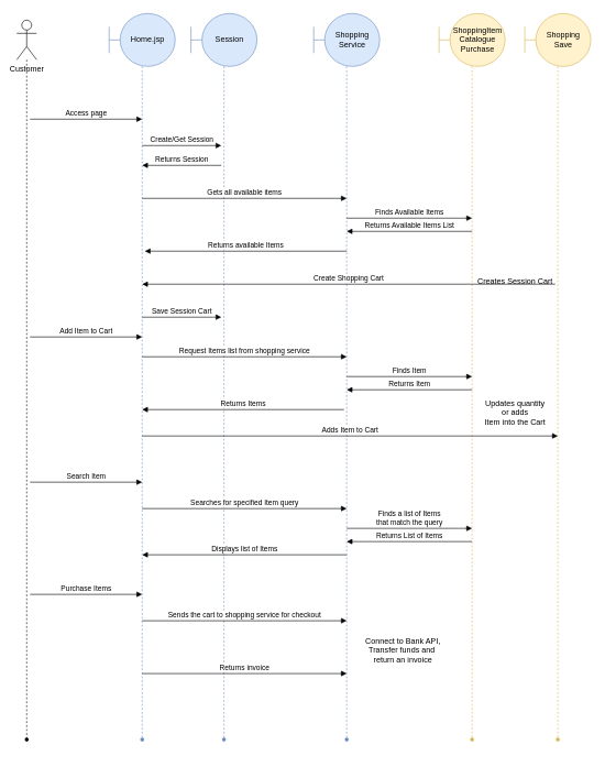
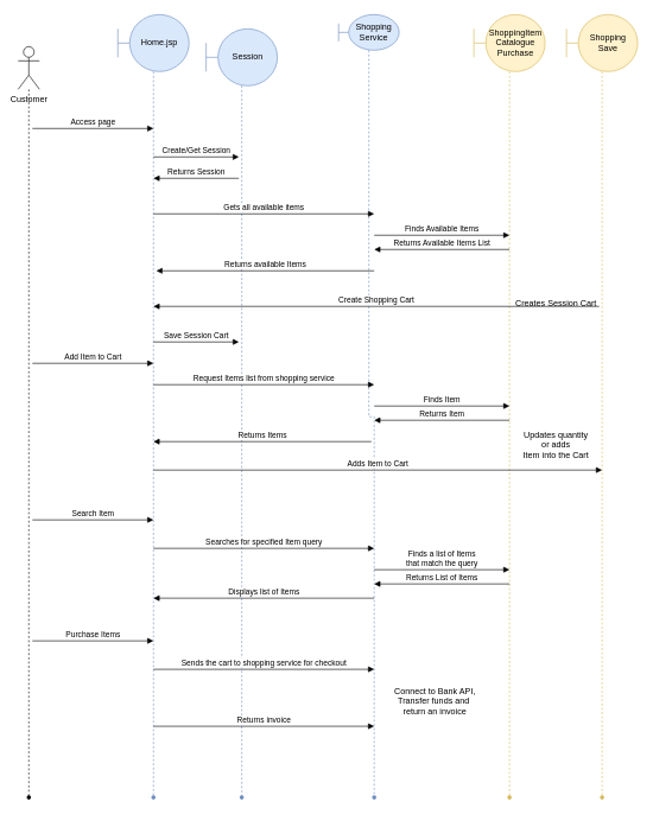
  <mxCell id="0" />
  <mxCell id="1" parent="0" />
  <mxCell id="2" value="" style="edgeStyle=orthogonalEdgeStyle;rounded=0;orthogonalLoop=1;jettySize=auto;html=1;dashed=1;endArrow=none;endFill=0;strokeColor=#6c8ebf;fillColor=#dae8fc;" edge="1" parent="1" source="3" target="12"><mxGeometry relative="1" as="geometry" /></mxCell>
  <mxCell id="3" value="Home.jsp" style="shape=umlBoundary;whiteSpace=wrap;html=1;fillColor=#dae8fc;strokeColor=#6c8ebf;" vertex="1" parent="1"><mxGeometry x="165" y="20" width="100" height="80" as="geometry" /></mxCell>
  <mxCell id="4" value="" style="edgeStyle=orthogonalEdgeStyle;rounded=0;orthogonalLoop=1;jettySize=auto;html=1;dashed=1;endArrow=none;endFill=0;strokeColor=#6c8ebf;fillColor=#dae8fc;" edge="1" parent="1" source="5" target="13"><mxGeometry relative="1" as="geometry" /></mxCell>
- <mxCell id="5" value="Session" style="shape=umlBoundary;whiteSpace=wrap;html=1;fillColor=#dae8fc;strokeColor=#6c8ebf;" vertex="1" parent="1"><mxGeometry x="289" y="20" width="100" height="80" as="geometry" /></mxCell>
+ <mxCell id="5" value="Session" style="shape=umlBoundary;whiteSpace=wrap;html=1;fillColor=#dae8fc;strokeColor=#6c8ebf;" vertex="1" parent="1"><mxGeometry x="289" y="40" width="100" height="80" as="geometry" /></mxCell>
  <mxCell id="6" value="" style="edgeStyle=orthogonalEdgeStyle;rounded=0;orthogonalLoop=1;jettySize=auto;html=1;dashed=1;endArrow=none;endFill=0;strokeColor=#6c8ebf;fillColor=#dae8fc;" edge="1" parent="1" source="7" target="14"><mxGeometry relative="1" as="geometry" /></mxCell>
- <mxCell id="7" value="Shopping Service" style="shape=umlBoundary;whiteSpace=wrap;html=1;fillColor=#dae8fc;strokeColor=#6c8ebf;" vertex="1" parent="1"><mxGeometry x="475" y="20" width="100" height="80" as="geometry" /></mxCell>
+ <mxCell id="7" value="Shopping Service" style="shape=umlBoundary;whiteSpace=wrap;html=1;fillColor=#dae8fc;strokeColor=#6c8ebf;" vertex="1" parent="1"><mxGeometry x="475" y="20" width="85" height="50" as="geometry" /></mxCell>
  <mxCell id="8" value="" style="edgeStyle=orthogonalEdgeStyle;rounded=0;orthogonalLoop=1;jettySize=auto;html=1;dashed=1;endArrow=none;endFill=0;strokeColor=#d6b656;fillColor=#fff2cc;" edge="1" parent="1" source="9" target="15"><mxGeometry relative="1" as="geometry" /></mxCell>
  <mxCell id="9" value="Shopping Save" style="shape=umlBoundary;whiteSpace=wrap;html=1;fillColor=#fff2cc;strokeColor=#d6b656;" vertex="1" parent="1"><mxGeometry x="795" y="20" width="100" height="80" as="geometry" /></mxCell>
  <mxCell id="10" value="" style="edgeStyle=orthogonalEdgeStyle;rounded=0;orthogonalLoop=1;jettySize=auto;html=1;endArrow=none;endFill=0;strokeColor=#000000;dashed=1;" edge="1" parent="1" source="11" target="32"><mxGeometry relative="1" as="geometry" /></mxCell>
- <mxCell id="11" value="Customer" style="shape=umlActor;verticalLabelPosition=bottom;verticalAlign=top;html=1;" vertex="1" parent="1"><mxGeometry x="25" y="30" width="30" height="60" as="geometry" /></mxCell>
+ <mxCell id="11" value="Customer" style="shape=umlActor;verticalLabelPosition=bottom;verticalAlign=top;html=1;" vertex="1" parent="1"><mxGeometry x="25" y="65" width="30" height="60" as="geometry" /></mxCell>
  <mxCell id="12" value="" style="shape=waypoint;sketch=0;size=6;pointerEvents=1;points=[];fillColor=#dae8fc;resizable=0;rotatable=0;perimeter=centerPerimeter;snapToPoint=1;strokeColor=#6c8ebf;" vertex="1" parent="1"><mxGeometry x="195" y="1100" width="40" height="40" as="geometry" /></mxCell>
  <mxCell id="13" value="" style="shape=waypoint;sketch=0;size=6;pointerEvents=1;points=[];fillColor=#dae8fc;resizable=0;rotatable=0;perimeter=centerPerimeter;snapToPoint=1;strokeColor=#6c8ebf;" vertex="1" parent="1"><mxGeometry x="319" y="1100" width="40" height="40" as="geometry" /></mxCell>
  <mxCell id="14" value="" style="shape=waypoint;sketch=0;size=6;pointerEvents=1;points=[];fillColor=#dae8fc;resizable=0;rotatable=0;perimeter=centerPerimeter;snapToPoint=1;strokeColor=#6c8ebf;" vertex="1" parent="1"><mxGeometry x="505" y="1100" width="40" height="40" as="geometry" /></mxCell>
  <mxCell id="15" value="" style="shape=waypoint;sketch=0;size=6;pointerEvents=1;points=[];fillColor=#fff2cc;resizable=0;rotatable=0;perimeter=centerPerimeter;snapToPoint=1;strokeColor=#d6b656;" vertex="1" parent="1"><mxGeometry x="825" y="1100" width="40" height="40" as="geometry" /></mxCell>
  <mxCell id="16" value="Access page" style="html=1;verticalAlign=bottom;endArrow=block;rounded=0;strokeColor=#000000;" edge="1" parent="1"><mxGeometry width="80" relative="1" as="geometry"><mxPoint x="45" y="180" as="sourcePoint" /><mxPoint x="215" y="180" as="targetPoint" /></mxGeometry></mxCell>
  <mxCell id="17" value="Create/Get Session" style="html=1;verticalAlign=bottom;endArrow=block;rounded=0;strokeColor=#000000;" edge="1" parent="1"><mxGeometry width="80" relative="1" as="geometry"><mxPoint x="215" y="220" as="sourcePoint" /><mxPoint x="335" y="220" as="targetPoint" /></mxGeometry></mxCell>
  <mxCell id="18" value="Returns Session" style="html=1;verticalAlign=bottom;endArrow=block;rounded=0;strokeColor=#000000;" edge="1" parent="1"><mxGeometry width="80" relative="1" as="geometry"><mxPoint x="335" y="250" as="sourcePoint" /><mxPoint x="215" y="250" as="targetPoint" /></mxGeometry></mxCell>
  <mxCell id="19" value="Gets all available items" style="html=1;verticalAlign=bottom;endArrow=block;rounded=0;strokeColor=#000000;" edge="1" parent="1"><mxGeometry width="80" relative="1" as="geometry"><mxPoint x="215" y="300" as="sourcePoint" /><mxPoint x="525" y="300" as="targetPoint" /></mxGeometry></mxCell>
  <mxCell id="20" value="Returns available Items" style="html=1;verticalAlign=bottom;endArrow=block;rounded=0;strokeColor=#000000;" edge="1" parent="1"><mxGeometry width="80" relative="1" as="geometry"><mxPoint x="525" y="380" as="sourcePoint" /><mxPoint x="219" y="380" as="targetPoint" /></mxGeometry></mxCell>
  <mxCell id="21" value="" style="edgeStyle=orthogonalEdgeStyle;rounded=0;orthogonalLoop=1;jettySize=auto;html=1;dashed=1;endArrow=none;endFill=0;strokeColor=#d6b656;fillColor=#fff2cc;" edge="1" parent="1" source="22" target="23"><mxGeometry relative="1" as="geometry" /></mxCell>
  <mxCell id="22" value="ShoppingItem&lt;br&gt;Catalogue&lt;br&gt;Purchase" style="shape=umlBoundary;whiteSpace=wrap;html=1;fillColor=#fff2cc;strokeColor=#d6b656;" vertex="1" parent="1"><mxGeometry x="665" y="20" width="100" height="80" as="geometry" /></mxCell>
  <mxCell id="23" value="" style="shape=waypoint;sketch=0;size=6;pointerEvents=1;points=[];fillColor=#fff2cc;resizable=0;rotatable=0;perimeter=centerPerimeter;snapToPoint=1;strokeColor=#d6b656;" vertex="1" parent="1"><mxGeometry x="695" y="1100" width="40" height="40" as="geometry" /></mxCell>
  <mxCell id="24" value="Add Item to Cart" style="html=1;verticalAlign=bottom;endArrow=block;rounded=0;strokeColor=#000000;" edge="1" parent="1"><mxGeometry width="80" relative="1" as="geometry"><mxPoint x="45" y="510" as="sourcePoint" /><mxPoint x="215" y="510" as="targetPoint" /></mxGeometry></mxCell>
  <mxCell id="25" value="Request Items list from shopping service" style="html=1;verticalAlign=bottom;endArrow=block;rounded=0;strokeColor=#000000;" edge="1" parent="1"><mxGeometry width="80" relative="1" as="geometry"><mxPoint x="215" y="540" as="sourcePoint" /><mxPoint x="525" y="540" as="targetPoint" /></mxGeometry></mxCell>
  <mxCell id="26" value="Returns Items" style="html=1;verticalAlign=bottom;endArrow=block;rounded=0;strokeColor=#000000;" edge="1" parent="1"><mxGeometry width="80" relative="1" as="geometry"><mxPoint x="521" y="620" as="sourcePoint" /><mxPoint x="215" y="620" as="targetPoint" /></mxGeometry></mxCell>
  <mxCell id="27" value="Adds Item to Cart" style="html=1;verticalAlign=bottom;endArrow=block;rounded=0;strokeColor=#000000;" edge="1" parent="1"><mxGeometry width="80" relative="1" as="geometry"><mxPoint x="215" y="660" as="sourcePoint" /><mxPoint x="845" y="660" as="targetPoint" /></mxGeometry></mxCell>
  <mxCell id="28" value="Create Shopping Cart" style="html=1;verticalAlign=bottom;endArrow=block;rounded=0;strokeColor=#000000;" edge="1" parent="1"><mxGeometry width="80" relative="1" as="geometry"><mxPoint x="841" y="430" as="sourcePoint" /><mxPoint x="215" y="430" as="targetPoint" /></mxGeometry></mxCell>
  <mxCell id="29" value="Save Session Cart" style="html=1;verticalAlign=bottom;endArrow=block;rounded=0;strokeColor=#000000;" edge="1" parent="1"><mxGeometry width="80" relative="1" as="geometry"><mxPoint x="215" y="480" as="sourcePoint" /><mxPoint x="335" y="480" as="targetPoint" /></mxGeometry></mxCell>
  <mxCell id="30" value="Search Item" style="html=1;verticalAlign=bottom;endArrow=block;rounded=0;strokeColor=#000000;" edge="1" parent="1"><mxGeometry width="80" relative="1" as="geometry"><mxPoint x="45" y="730" as="sourcePoint" /><mxPoint x="215" y="730" as="targetPoint" /></mxGeometry></mxCell>
  <mxCell id="31" value="Purchase Items" style="html=1;verticalAlign=bottom;endArrow=block;rounded=0;strokeColor=#000000;" edge="1" parent="1"><mxGeometry width="80" relative="1" as="geometry"><mxPoint x="45" y="900" as="sourcePoint" /><mxPoint x="215" y="900" as="targetPoint" /></mxGeometry></mxCell>
  <mxCell id="32" value="" style="shape=waypoint;sketch=0;size=6;pointerEvents=1;points=[];fillColor=default;resizable=0;rotatable=0;perimeter=centerPerimeter;snapToPoint=1;verticalAlign=top;" vertex="1" parent="1"><mxGeometry x="20" y="1100" width="40" height="40" as="geometry" /></mxCell>
  <mxCell id="33" value="Updates quantity&lt;br&gt;or adds &lt;br&gt;Item into&amp;nbsp;the Cart" style="text;html=1;align=center;verticalAlign=middle;resizable=0;points=[];autosize=1;strokeColor=none;fillColor=none;" vertex="1" parent="1"><mxGeometry x="725" y="600" width="110" height="50" as="geometry" /></mxCell>
  <mxCell id="34" value="Finds Available Items" style="html=1;verticalAlign=bottom;endArrow=block;rounded=0;strokeColor=#000000;" edge="1" parent="1"><mxGeometry width="80" relative="1" as="geometry"><mxPoint x="525" y="330" as="sourcePoint" /><mxPoint x="715" y="330" as="targetPoint" /></mxGeometry></mxCell>
  <mxCell id="35" value="Returns Available Items List" style="html=1;verticalAlign=bottom;endArrow=block;rounded=0;strokeColor=#000000;" edge="1" parent="1"><mxGeometry width="80" relative="1" as="geometry"><mxPoint x="715" y="350" as="sourcePoint" /><mxPoint x="525" y="350" as="targetPoint" /></mxGeometry></mxCell>
  <mxCell id="36" value="Finds Item" style="html=1;verticalAlign=bottom;endArrow=block;rounded=0;strokeColor=#000000;" edge="1" parent="1"><mxGeometry width="80" relative="1" as="geometry"><mxPoint x="525" y="570" as="sourcePoint" /><mxPoint x="715" y="570" as="targetPoint" /></mxGeometry></mxCell>
  <mxCell id="37" value="Returns Item" style="html=1;verticalAlign=bottom;endArrow=block;rounded=0;strokeColor=#000000;" edge="1" parent="1"><mxGeometry width="80" relative="1" as="geometry"><mxPoint x="715" y="590" as="sourcePoint" /><mxPoint x="525" y="590" as="targetPoint" /></mxGeometry></mxCell>
  <mxCell id="38" value="Creates Session Cart" style="text;html=1;align=center;verticalAlign=middle;resizable=0;points=[];autosize=1;strokeColor=none;fillColor=none;" vertex="1" parent="1"><mxGeometry x="715" y="416" width="130" height="20" as="geometry" /></mxCell>
  <mxCell id="39" value="Searches for specified Item query" style="html=1;verticalAlign=bottom;endArrow=block;rounded=0;strokeColor=#000000;" edge="1" parent="1"><mxGeometry width="80" relative="1" as="geometry"><mxPoint x="215" y="770" as="sourcePoint" /><mxPoint x="525" y="770" as="targetPoint" /></mxGeometry></mxCell>
  <mxCell id="40" value="Finds a list of Items &lt;br&gt;that match the query" style="html=1;verticalAlign=bottom;endArrow=block;rounded=0;strokeColor=#000000;" edge="1" parent="1"><mxGeometry width="80" relative="1" as="geometry"><mxPoint x="525" y="800" as="sourcePoint" /><mxPoint x="715" y="800" as="targetPoint" /></mxGeometry></mxCell>
  <mxCell id="41" value="Returns List of Items" style="html=1;verticalAlign=bottom;endArrow=block;rounded=0;strokeColor=#000000;" edge="1" parent="1"><mxGeometry width="80" relative="1" as="geometry"><mxPoint x="715" y="820" as="sourcePoint" /><mxPoint x="525" y="820" as="targetPoint" /></mxGeometry></mxCell>
  <mxCell id="42" value="Displays list of Items" style="html=1;verticalAlign=bottom;endArrow=block;rounded=0;strokeColor=#000000;" edge="1" parent="1"><mxGeometry width="80" relative="1" as="geometry"><mxPoint x="525" y="840" as="sourcePoint" /><mxPoint x="215" y="840" as="targetPoint" /></mxGeometry></mxCell>
  <mxCell id="43" value="Sends the cart to shopping service for checkout" style="html=1;verticalAlign=bottom;endArrow=block;rounded=0;strokeColor=#000000;" edge="1" parent="1"><mxGeometry width="80" relative="1" as="geometry"><mxPoint x="215" y="940" as="sourcePoint" /><mxPoint x="525" y="940" as="targetPoint" /></mxGeometry></mxCell>
  <mxCell id="44" value="Returns invoice" style="html=1;verticalAlign=bottom;endArrow=block;rounded=0;strokeColor=#000000;" edge="1" parent="1"><mxGeometry width="80" relative="1" as="geometry"><mxPoint x="215" y="1020" as="sourcePoint" /><mxPoint x="525" y="1020" as="targetPoint" /></mxGeometry></mxCell>
  <mxCell id="45" value="Connect to Bank API,&lt;br&gt;Transfer funds and&amp;nbsp;&lt;br&gt;return an invoice" style="text;html=1;align=center;verticalAlign=middle;resizable=0;points=[];autosize=1;strokeColor=none;fillColor=none;" vertex="1" parent="1"><mxGeometry x="545" y="960" width="130" height="50" as="geometry" /></mxCell>
